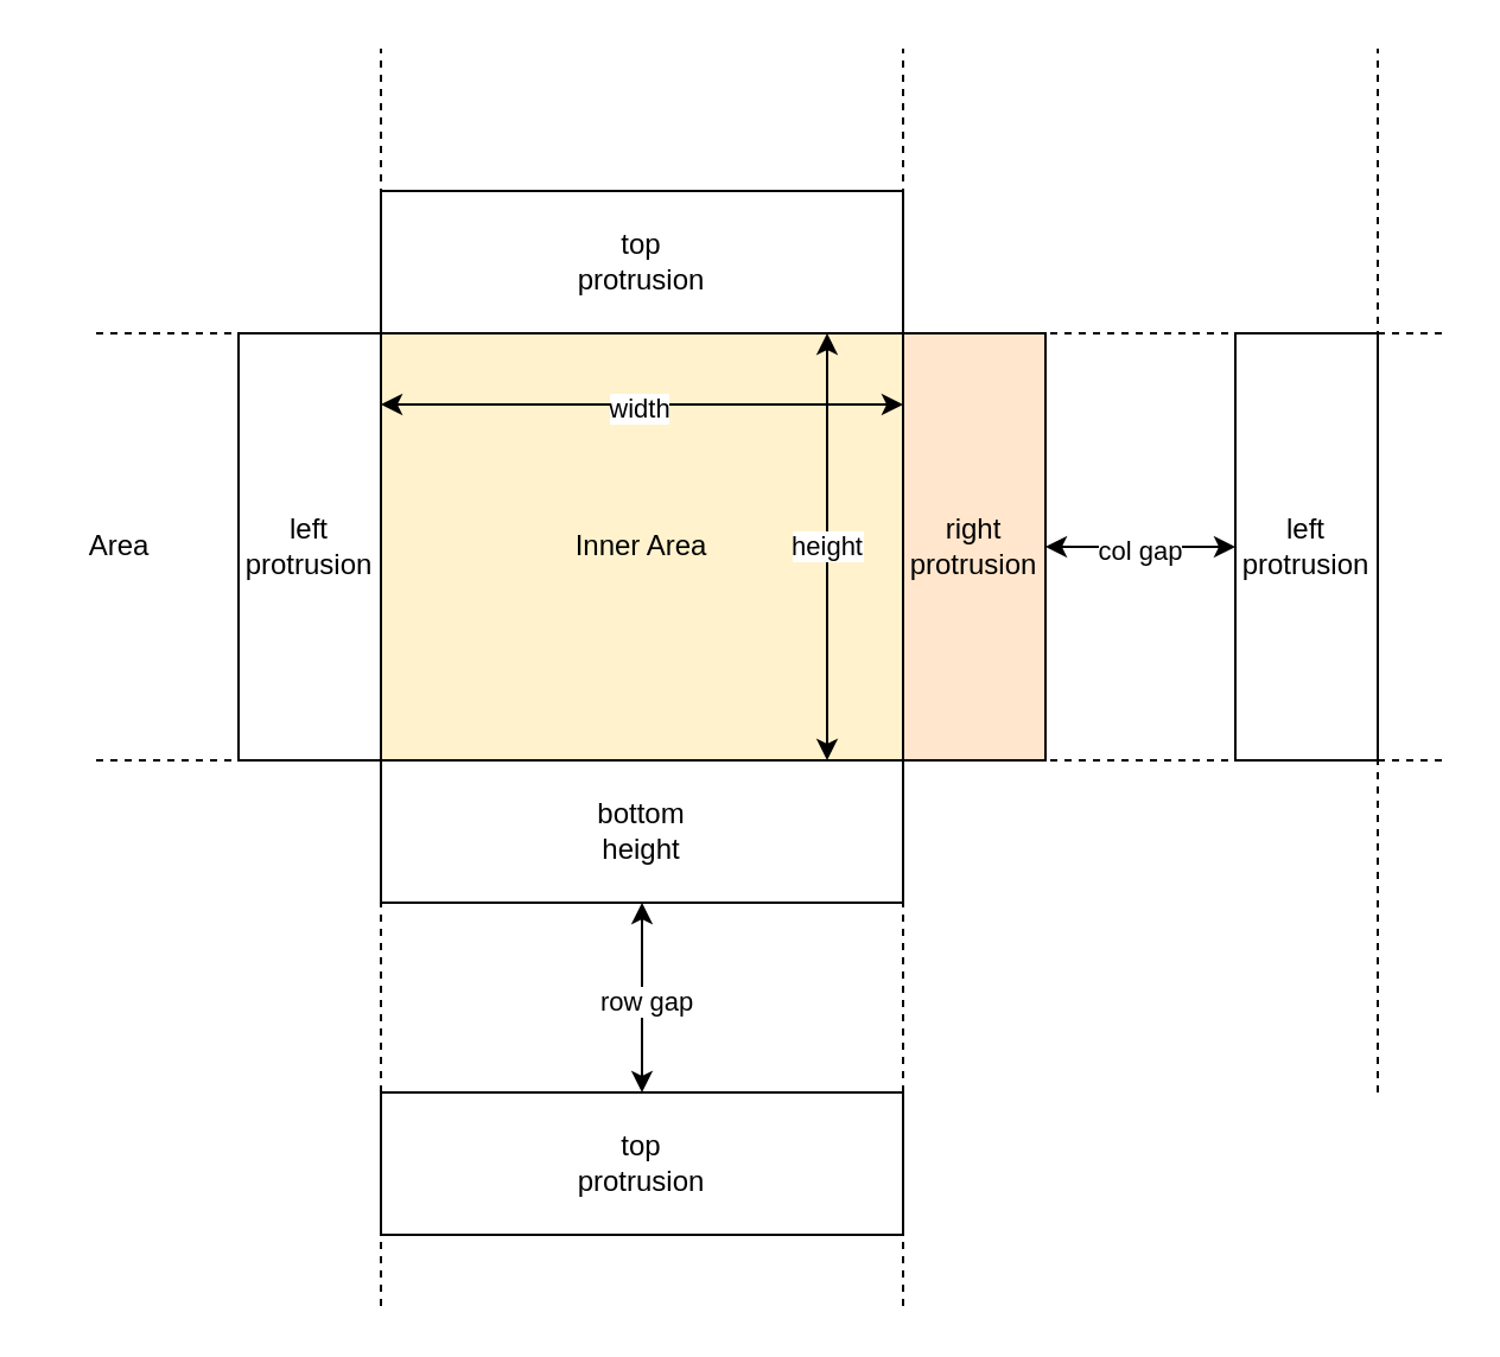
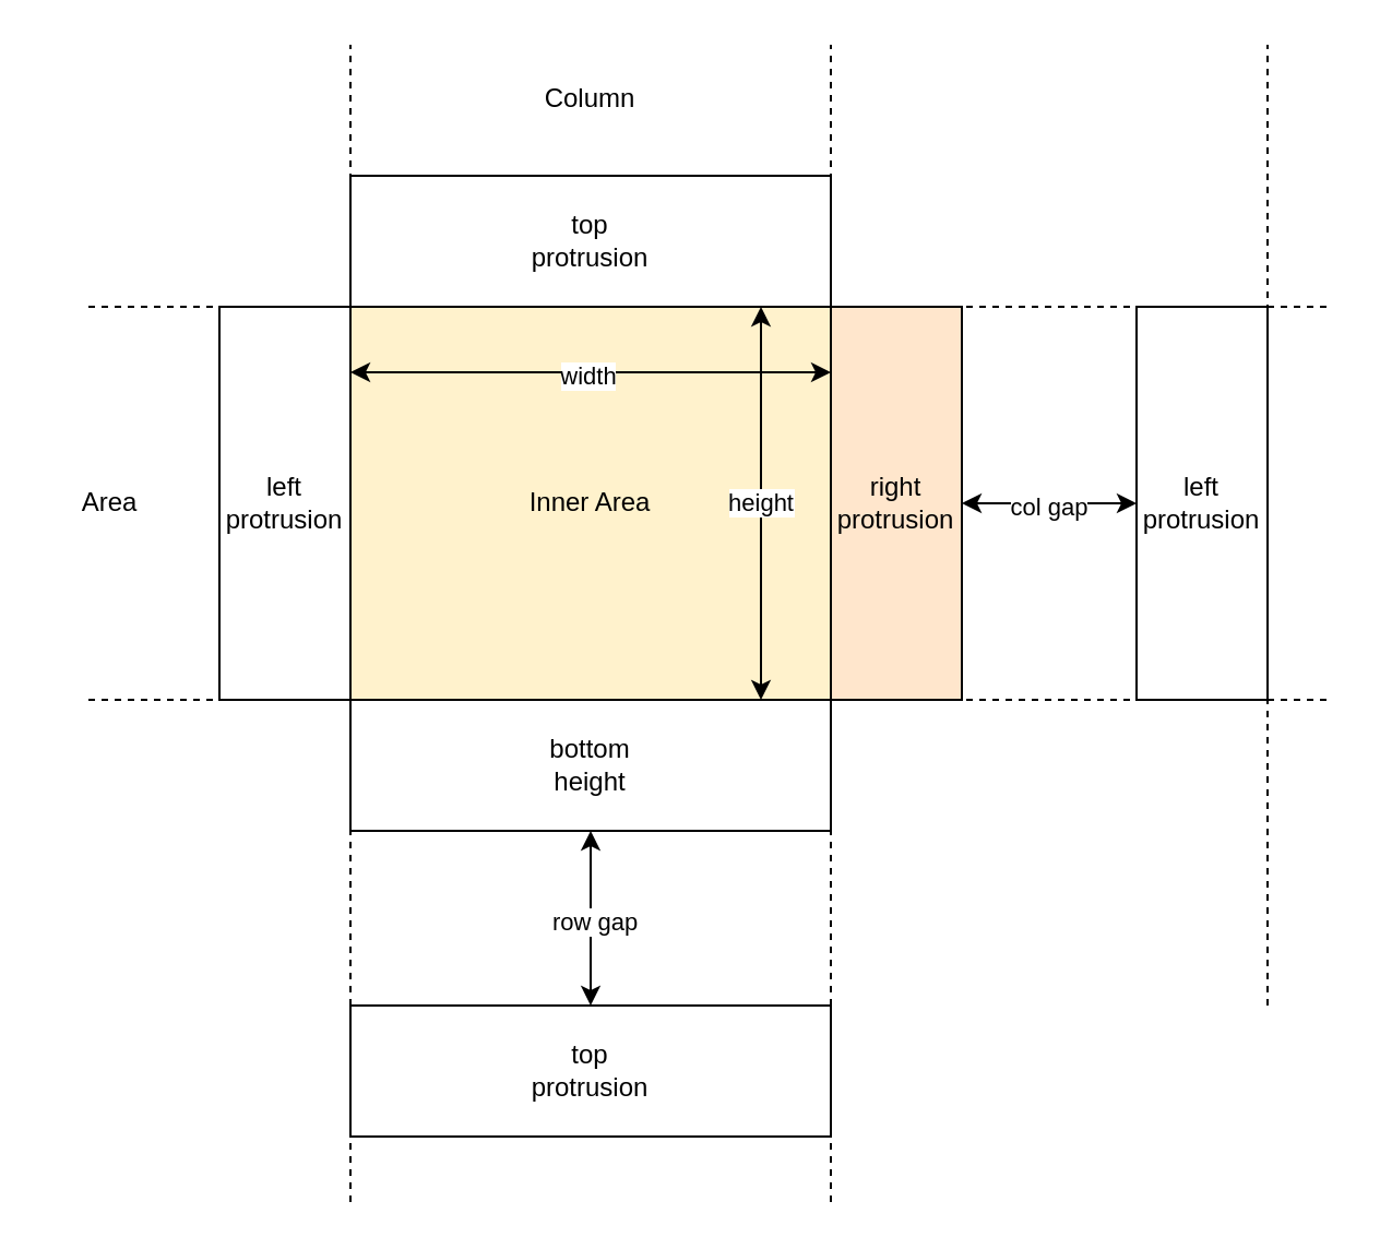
  <mxCell id="0" />
  <mxCell id="1" parent="0" />
  <mxCell id="2" value="Inner Area" style="rounded=0;whiteSpace=wrap;html=1;fillColor=#fff2cc;" parent="1" vertex="1"><mxGeometry x="160" y="140" width="220" height="180" as="geometry" /></mxCell>
  <mxCell id="3" value="left&lt;br&gt;protrusion" style="rounded=0;whiteSpace=wrap;html=1;" parent="1" vertex="1"><mxGeometry x="100" y="140" width="60" height="180" as="geometry" /></mxCell>
  <mxCell id="4" value="right&lt;br&gt;protrusion" style="rounded=0;whiteSpace=wrap;html=1;fillColor=#ffe6cc;" parent="1" vertex="1"><mxGeometry x="380" y="140" width="60" height="180" as="geometry" /></mxCell>
  <mxCell id="5" value="top&lt;br&gt;protrusion" style="rounded=0;whiteSpace=wrap;html=1;" parent="1" vertex="1"><mxGeometry x="160" y="80" width="220" height="60" as="geometry" /></mxCell>
  <mxCell id="6" value="bottom&lt;br&gt;height" style="rounded=0;whiteSpace=wrap;html=1;" parent="1" vertex="1"><mxGeometry x="160" y="320" width="220" height="60" as="geometry" /></mxCell>
  <mxCell id="7" value="" style="endArrow=none;dashed=1;html=1;" parent="1" edge="1"><mxGeometry width="50" height="50" relative="1" as="geometry"><mxPoint x="380" y="550" as="sourcePoint" /><mxPoint x="380" y="20" as="targetPoint" /></mxGeometry></mxCell>
  <mxCell id="8" value="" style="endArrow=none;dashed=1;html=1;" parent="1" edge="1"><mxGeometry width="50" height="50" relative="1" as="geometry"><mxPoint x="160" y="550" as="sourcePoint" /><mxPoint x="160" y="20" as="targetPoint" /></mxGeometry></mxCell>
  <mxCell id="9" value="" style="endArrow=none;dashed=1;html=1;" parent="1" edge="1"><mxGeometry width="50" height="50" relative="1" as="geometry"><mxPoint x="40" y="140" as="sourcePoint" /><mxPoint x="610" y="140" as="targetPoint" /></mxGeometry></mxCell>
  <mxCell id="10" value="" style="endArrow=none;dashed=1;html=1;" parent="1" edge="1"><mxGeometry width="50" height="50" relative="1" as="geometry"><mxPoint x="40" y="320" as="sourcePoint" /><mxPoint x="610" y="320" as="targetPoint" /></mxGeometry></mxCell>
  <mxCell id="11" value="left&lt;br&gt;protrusion" style="rounded=0;whiteSpace=wrap;html=1;" parent="1" vertex="1"><mxGeometry x="520" y="140" width="60" height="180" as="geometry" /></mxCell>
  <mxCell id="12" value="" style="endArrow=none;dashed=1;html=1;" parent="1" edge="1"><mxGeometry width="50" height="50" relative="1" as="geometry"><mxPoint x="580" y="460" as="sourcePoint" /><mxPoint x="580" y="20" as="targetPoint" /></mxGeometry></mxCell>
  <mxCell id="13" value="top&lt;br&gt;protrusion" style="rounded=0;whiteSpace=wrap;html=1;" parent="1" vertex="1"><mxGeometry x="160" y="460" width="220" height="60" as="geometry" /></mxCell>
  <mxCell id="14" value="" style="endArrow=classic;startArrow=classic;html=1;entryX=0.5;entryY=1;entryDx=0;entryDy=0;exitX=0.5;exitY=0;exitDx=0;exitDy=0;" parent="1" source="13" target="6" edge="1"><mxGeometry width="50" height="50" relative="1" as="geometry"><mxPoint x="200" y="460" as="sourcePoint" /><mxPoint x="120" y="470" as="targetPoint" /><Array as="points" /></mxGeometry></mxCell>
  <mxCell id="15" value="row gap" style="edgeLabel;html=1;align=center;verticalAlign=middle;resizable=0;points=[];" parent="14" vertex="1" connectable="0"><mxGeometry x="-0.015" y="-1" relative="1" as="geometry"><mxPoint as="offset" /></mxGeometry></mxCell>
  <mxCell id="16" value="" style="endArrow=classic;startArrow=classic;html=1;entryX=0;entryY=0.5;entryDx=0;entryDy=0;exitX=1;exitY=0.5;exitDx=0;exitDy=0;" parent="1" source="4" target="11" edge="1"><mxGeometry width="50" height="50" relative="1" as="geometry"><mxPoint x="210" y="470" as="sourcePoint" /><mxPoint x="210.48" y="390.66" as="targetPoint" /><Array as="points" /></mxGeometry></mxCell>
  <mxCell id="17" value="col gap" style="edgeLabel;html=1;align=center;verticalAlign=middle;resizable=0;points=[];" parent="16" vertex="1" connectable="0"><mxGeometry x="-0.015" y="-1" relative="1" as="geometry"><mxPoint as="offset" /></mxGeometry></mxCell>
+ <mxCell id="18" value="Column" style="text;html=1;strokeColor=none;fillColor=none;align=center;verticalAlign=middle;whiteSpace=wrap;rounded=0;" parent="1" vertex="1"><mxGeometry x="240" y="30" width="60" height="30" as="geometry" /></mxCell>
  <mxCell id="19" value="Area" style="text;html=1;strokeColor=none;fillColor=none;align=center;verticalAlign=middle;whiteSpace=wrap;rounded=0;" parent="1" vertex="1"><mxGeometry x="20" y="215" width="60" height="30" as="geometry" /></mxCell>
  <mxCell id="20" value="" style="endArrow=classic;startArrow=classic;html=1;" parent="1" edge="1"><mxGeometry width="50" height="50" relative="1" as="geometry"><mxPoint x="160" y="170" as="sourcePoint" /><mxPoint x="380" y="170" as="targetPoint" /><Array as="points" /></mxGeometry></mxCell>
  <mxCell id="21" value="width" style="edgeLabel;html=1;align=center;verticalAlign=middle;resizable=0;points=[];" parent="20" vertex="1" connectable="0"><mxGeometry x="-0.015" y="-1" relative="1" as="geometry"><mxPoint as="offset" /></mxGeometry></mxCell>
  <mxCell id="22" value="" style="endArrow=classic;startArrow=classic;html=1;exitX=0.75;exitY=0;exitDx=0;exitDy=0;" parent="1" edge="1"><mxGeometry width="50" height="50" relative="1" as="geometry"><mxPoint x="348" y="140" as="sourcePoint" /><mxPoint x="348" y="320" as="targetPoint" /><Array as="points" /></mxGeometry></mxCell>
  <mxCell id="23" value="height" style="edgeLabel;html=1;align=center;verticalAlign=middle;resizable=0;points=[];" parent="22" vertex="1" connectable="0"><mxGeometry x="-0.015" y="-1" relative="1" as="geometry"><mxPoint as="offset" /></mxGeometry></mxCell>
